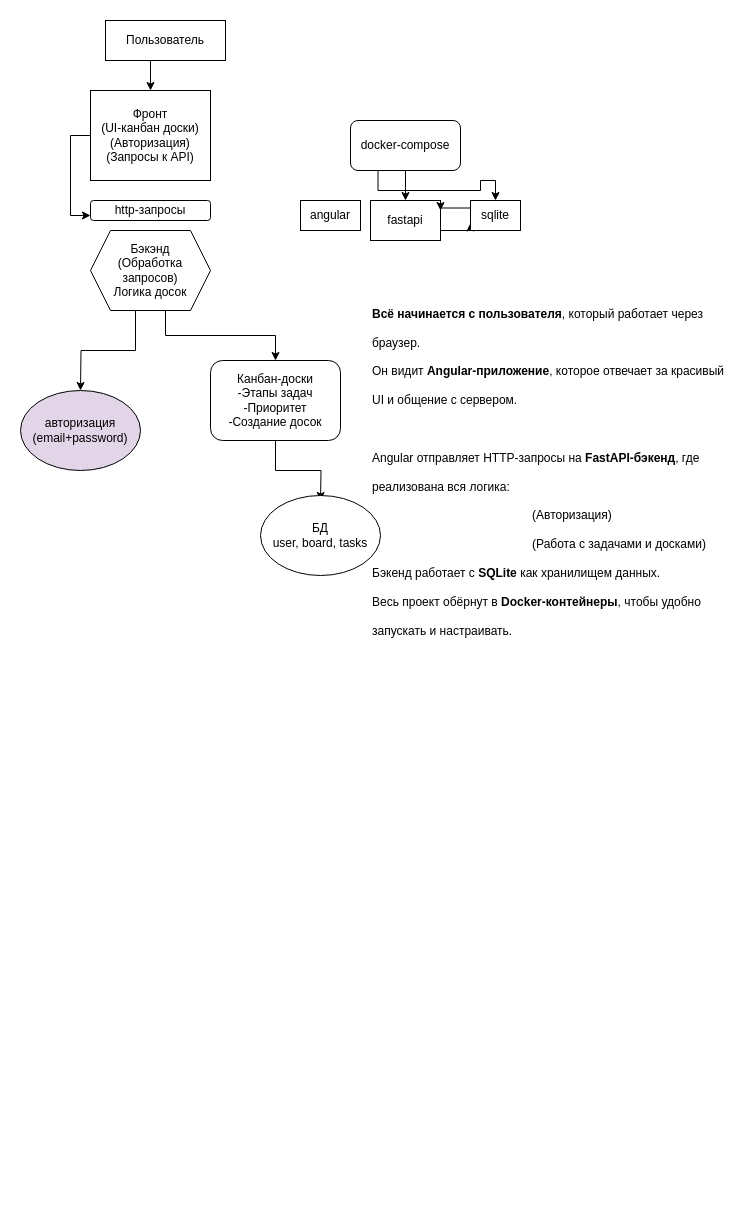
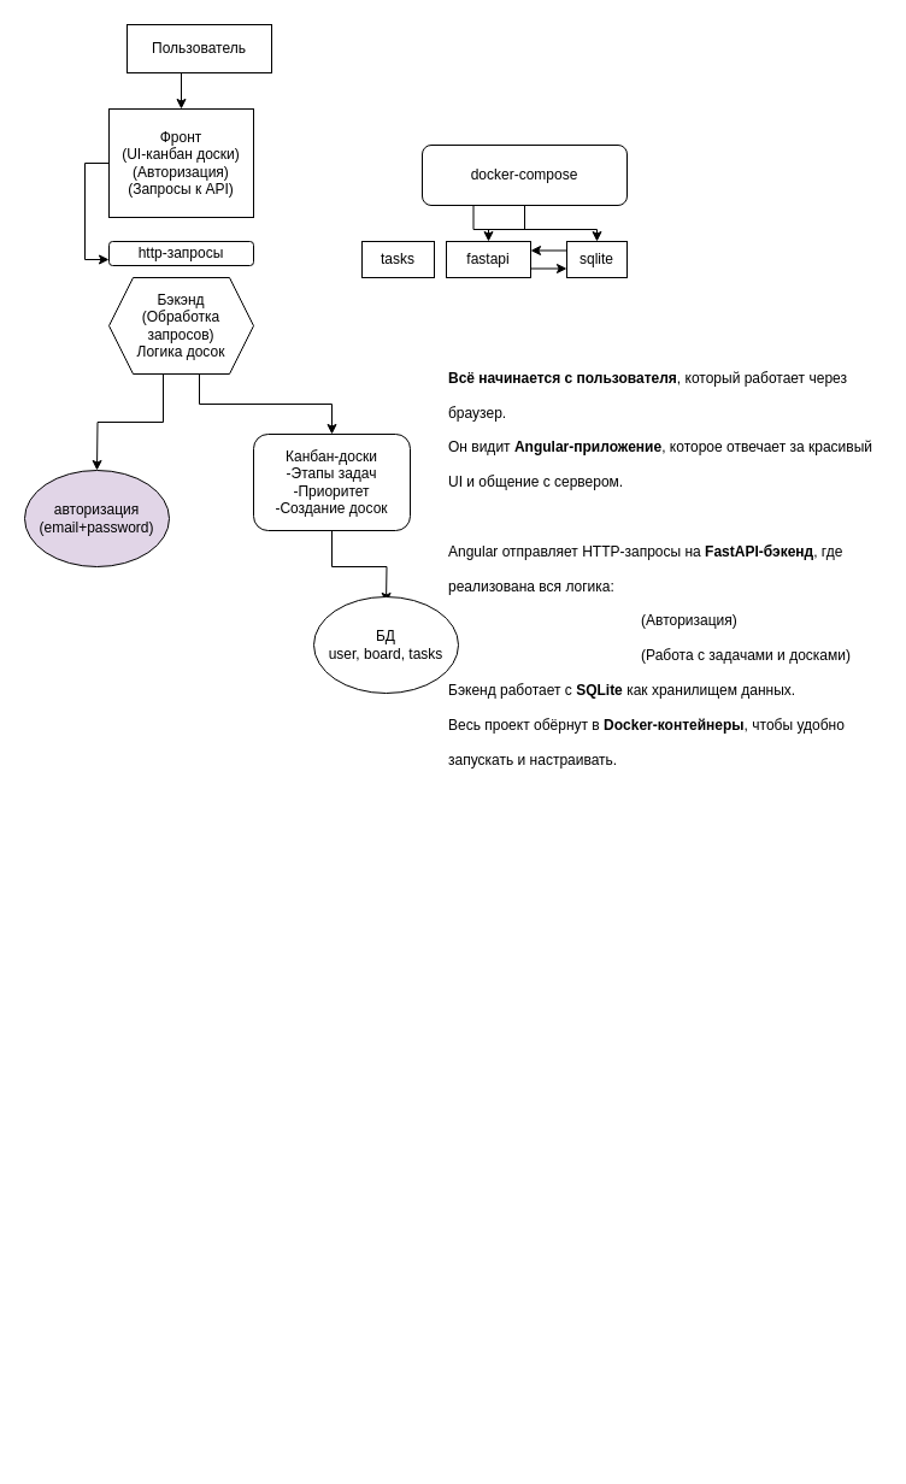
  <mxCell id="0" />
  <mxCell id="1" parent="0" />
  <mxCell id="2" style="edgeStyle=orthogonalEdgeStyle;rounded=0;orthogonalLoop=1;jettySize=auto;html=1;exitX=0.5;exitY=1;exitDx=0;exitDy=0;entryX=0.5;entryY=0;entryDx=0;entryDy=0;" edge="1" parent="1" source="3" target="5"><mxGeometry relative="1" as="geometry" /></mxCell>
  <mxCell id="3" value="Пользователь" style="rounded=0;whiteSpace=wrap;html=1;" vertex="1" parent="1"><mxGeometry x="105" y="20" width="120" height="40" as="geometry" /></mxCell>
  <mxCell id="4" style="edgeStyle=orthogonalEdgeStyle;rounded=0;orthogonalLoop=1;jettySize=auto;html=1;exitX=0;exitY=0.5;exitDx=0;exitDy=0;entryX=0;entryY=0.75;entryDx=0;entryDy=0;" edge="1" parent="1" source="5" target="6"><mxGeometry relative="1" as="geometry" /></mxCell>
  <mxCell id="5" value="Фронт&lt;br&gt;(UI-канбан доски)&lt;br&gt;(Авторизация)&lt;br&gt;(Запросы к API)" style="rounded=0;whiteSpace=wrap;html=1;" vertex="1" parent="1"><mxGeometry x="90" y="90" width="120" height="90" as="geometry" /></mxCell>
  <mxCell id="6" value="http-запросы" style="rounded=1;whiteSpace=wrap;html=1;" vertex="1" parent="1"><mxGeometry x="90" y="200" width="120" height="20" as="geometry" /></mxCell>
  <mxCell id="7" style="edgeStyle=orthogonalEdgeStyle;rounded=0;orthogonalLoop=1;jettySize=auto;html=1;exitX=0.375;exitY=1;exitDx=0;exitDy=0;" edge="1" parent="1" source="9"><mxGeometry relative="1" as="geometry"><mxPoint x="80" y="390" as="targetPoint" /></mxGeometry></mxCell>
  <mxCell id="8" style="edgeStyle=orthogonalEdgeStyle;rounded=0;orthogonalLoop=1;jettySize=auto;html=1;exitX=0.625;exitY=1;exitDx=0;exitDy=0;" edge="1" parent="1" source="9" target="12"><mxGeometry relative="1" as="geometry"><mxPoint x="270" y="390" as="targetPoint" /></mxGeometry></mxCell>
  <mxCell id="9" value="Бэкэнд&lt;br&gt;(Обработка запросов)&lt;br&gt;Логика досок" style="shape=hexagon;perimeter=hexagonPerimeter2;whiteSpace=wrap;html=1;fixedSize=1;" vertex="1" parent="1"><mxGeometry x="90" y="230" width="120" height="80" as="geometry" /></mxCell>
  <mxCell id="10" value="авторизация&lt;br&gt;(email+password)" style="ellipse;whiteSpace=wrap;html=1;fillColor=#e1d5e7;" vertex="1" parent="1"><mxGeometry x="20" y="390" width="120" height="80" as="geometry" /></mxCell>
  <mxCell id="11" style="edgeStyle=orthogonalEdgeStyle;rounded=0;orthogonalLoop=1;jettySize=auto;html=1;exitX=0.5;exitY=1;exitDx=0;exitDy=0;" edge="1" parent="1" source="12"><mxGeometry relative="1" as="geometry"><mxPoint x="320" y="500" as="targetPoint" /></mxGeometry></mxCell>
  <mxCell id="12" value="Канбан-доски&lt;br&gt;-Этапы задач&lt;br&gt;-Приоритет&lt;div&gt;-Создание досок&lt;/div&gt;" style="rounded=1;whiteSpace=wrap;html=1;" vertex="1" parent="1"><mxGeometry x="210" y="360" width="130" height="80" as="geometry" /></mxCell>
  <mxCell id="13" value="БД&lt;br&gt;user, board, tasks" style="ellipse;whiteSpace=wrap;html=1;" vertex="1" parent="1"><mxGeometry x="260" y="495" width="120" height="80" as="geometry" /></mxCell>
  <mxCell id="14" style="edgeStyle=orthogonalEdgeStyle;rounded=0;orthogonalLoop=1;jettySize=auto;html=1;exitX=0.25;exitY=1;exitDx=0;exitDy=0;" edge="1" parent="1" source="16" target="21"><mxGeometry relative="1" as="geometry"><mxPoint x="370" y="200" as="targetPoint" /></mxGeometry></mxCell>
  <mxCell id="15" style="edgeStyle=orthogonalEdgeStyle;rounded=0;orthogonalLoop=1;jettySize=auto;html=1;exitX=0.5;exitY=1;exitDx=0;exitDy=0;" edge="1" parent="1" source="16" target="19"><mxGeometry relative="1" as="geometry"><mxPoint x="405" y="190" as="targetPoint" /></mxGeometry></mxCell>
- <mxCell id="16" value="docker-compose" style="rounded=1;whiteSpace=wrap;html=1;" vertex="1" parent="1"><mxGeometry x="350" y="120" width="110" height="50" as="geometry" /></mxCell>
- <mxCell id="17" value="angular" style="rounded=0;whiteSpace=wrap;html=1;" vertex="1" parent="1"><mxGeometry x="300" y="200" width="60" height="30" as="geometry" /></mxCell>
+ <mxCell id="16" value="docker-compose" style="rounded=1;whiteSpace=wrap;html=1;" vertex="1" parent="1"><mxGeometry x="350" y="120" width="170" height="50" as="geometry" /></mxCell>
+ <mxCell id="17" value="tasks" style="rounded=0;whiteSpace=wrap;html=1;" vertex="1" parent="1"><mxGeometry x="300" y="200" width="60" height="30" as="geometry" /></mxCell>
  <mxCell id="18" style="edgeStyle=orthogonalEdgeStyle;rounded=0;orthogonalLoop=1;jettySize=auto;html=1;exitX=1;exitY=0.75;exitDx=0;exitDy=0;entryX=0;entryY=0.75;entryDx=0;entryDy=0;" edge="1" parent="1" source="19" target="21"><mxGeometry relative="1" as="geometry" /></mxCell>
- <mxCell id="19" value="fastapi" style="rounded=0;whiteSpace=wrap;html=1;" vertex="1" parent="1"><mxGeometry x="370" y="200" width="70" height="40" as="geometry" /></mxCell>
+ <mxCell id="19" value="fastapi" style="rounded=0;whiteSpace=wrap;html=1;" vertex="1" parent="1"><mxGeometry x="370" y="200" width="70" height="30" as="geometry" /></mxCell>
  <mxCell id="20" style="edgeStyle=orthogonalEdgeStyle;rounded=0;orthogonalLoop=1;jettySize=auto;html=1;exitX=0;exitY=0.25;exitDx=0;exitDy=0;entryX=1;entryY=0.25;entryDx=0;entryDy=0;" edge="1" parent="1" source="21" target="19"><mxGeometry relative="1" as="geometry" /></mxCell>
  <mxCell id="21" value="sqlite" style="rounded=0;whiteSpace=wrap;html=1;" vertex="1" parent="1"><mxGeometry x="470" y="200" width="50" height="30" as="geometry" /></mxCell>
  <mxCell id="22" value="&lt;h1 style=&quot;margin-top: 0px;&quot;&gt;&lt;br&gt;&lt;strong style=&quot;background-color: transparent; color: light-dark(rgb(0, 0, 0), rgb(255, 255, 255)); font-size: 12px;&quot; data-end=&quot;2292&quot; data-start=&quot;2259&quot;&gt;Всё начинается с пользователя&lt;/strong&gt;&lt;span style=&quot;background-color: transparent; color: light-dark(rgb(0, 0, 0), rgb(255, 255, 255)); font-size: 12px; font-weight: normal;&quot;&gt;, который работает через браузер.&lt;br&gt;&lt;/span&gt;&lt;span style=&quot;background-color: transparent; color: light-dark(rgb(0, 0, 0), rgb(255, 255, 255)); font-size: 12px; font-weight: normal;&quot;&gt;Он видит &lt;/span&gt;&lt;strong style=&quot;background-color: transparent; color: light-dark(rgb(0, 0, 0), rgb(255, 255, 255)); font-size: 12px;&quot; data-end=&quot;2359&quot; data-start=&quot;2337&quot;&gt;Angular-приложение&lt;/strong&gt;&lt;span style=&quot;background-color: transparent; color: light-dark(rgb(0, 0, 0), rgb(255, 255, 255)); font-size: 12px; font-weight: normal;&quot;&gt;, которое отвечает за красивый UI и общение с сервером.&lt;br&gt;&lt;/span&gt;&lt;span style=&quot;background-color: transparent; color: light-dark(rgb(0, 0, 0), rgb(255, 255, 255)); font-size: 12px; font-weight: normal;&quot;&gt;&lt;br&gt;Angular отправляет HTTP-запросы на &lt;/span&gt;&lt;strong style=&quot;background-color: transparent; color: light-dark(rgb(0, 0, 0), rgb(255, 255, 255)); font-size: 12px;&quot; data-end=&quot;2470&quot; data-start=&quot;2452&quot;&gt;FastAPI-бэкенд&lt;/strong&gt;&lt;span style=&quot;background-color: transparent; color: light-dark(rgb(0, 0, 0), rgb(255, 255, 255));&quot;&gt;&lt;span style=&quot;font-size: 12px; font-weight: normal;&quot;&gt;, где реализована вся логика:&lt;/span&gt;&lt;span style=&quot;font-size: 12px; font-weight: 400;&quot;&gt;&lt;br&gt;&lt;/span&gt;&lt;/span&gt;&lt;span style=&quot;background-color: transparent; color: light-dark(rgb(0, 0, 0), rgb(255, 255, 255)); font-size: 12px; font-weight: normal; white-space: pre;&quot;&gt;&#09;&lt;/span&gt;&lt;span style=&quot;background-color: transparent; color: light-dark(rgb(0, 0, 0), rgb(255, 255, 255)); font-size: 12px; font-weight: normal; white-space: pre;&quot;&gt;&#09;&lt;/span&gt;&lt;span style=&quot;background-color: transparent; color: light-dark(rgb(0, 0, 0), rgb(255, 255, 255)); font-size: 12px; font-weight: normal; white-space: pre;&quot;&gt;&#09;&lt;/span&gt;&lt;span style=&quot;background-color: transparent; color: light-dark(rgb(0, 0, 0), rgb(255, 255, 255)); font-size: 12px; font-weight: normal; white-space: pre;&quot;&gt;&#09;&lt;/span&gt;&lt;span style=&quot;background-color: transparent; color: light-dark(rgb(0, 0, 0), rgb(255, 255, 255)); font-size: 12px; font-weight: normal; white-space: pre;&quot;&gt;&#09;&lt;/span&gt;&lt;span style=&quot;background-color: transparent; color: light-dark(rgb(0, 0, 0), rgb(255, 255, 255)); font-size: 12px; font-weight: normal; white-space: pre;&quot;&gt;&#09;&lt;/span&gt;&lt;span style=&quot;background-color: transparent; color: light-dark(rgb(0, 0, 0), rgb(255, 255, 255)); font-size: 12px; font-weight: normal;&quot;&gt;(Авторизация)&lt;br&gt;&lt;/span&gt;&lt;span style=&quot;background-color: transparent; color: light-dark(rgb(0, 0, 0), rgb(255, 255, 255)); font-size: 12px; font-weight: normal;&quot;&gt;&lt;span style=&quot;white-space: pre;&quot;&gt;&#09;&lt;/span&gt;&lt;span style=&quot;white-space: pre;&quot;&gt;&#09;&lt;/span&gt;&lt;span style=&quot;white-space: pre;&quot;&gt;&#09;&lt;/span&gt;&lt;span style=&quot;white-space: pre;&quot;&gt;&#09;&lt;/span&gt;&lt;span style=&quot;white-space: pre;&quot;&gt;&#09;&lt;/span&gt;&lt;span style=&quot;white-space: pre;&quot;&gt;&#09;&lt;/span&gt;(&lt;/span&gt;&lt;span style=&quot;background-color: transparent; color: light-dark(rgb(0, 0, 0), rgb(255, 255, 255)); font-size: 12px; font-weight: normal;&quot;&gt;Работа с задачами и досками)&lt;br&gt;&lt;/span&gt;&lt;span style=&quot;background-color: transparent; color: light-dark(rgb(0, 0, 0), rgb(255, 255, 255)); font-size: 12px; font-weight: normal;&quot;&gt;Бэкенд работает с &lt;/span&gt;&lt;strong style=&quot;background-color: transparent; color: light-dark(rgb(0, 0, 0), rgb(255, 255, 255)); font-size: 12px;&quot; data-end=&quot;2578&quot; data-start=&quot;2568&quot;&gt;SQLite&lt;/strong&gt;&lt;span style=&quot;background-color: transparent; color: light-dark(rgb(0, 0, 0), rgb(255, 255, 255)); font-size: 12px; font-weight: normal;&quot;&gt; как хранилищем данных.&lt;br&gt;&lt;/span&gt;&lt;span style=&quot;background-color: transparent; color: light-dark(rgb(0, 0, 0), rgb(255, 255, 255)); font-size: 12px; font-weight: normal;&quot;&gt;Весь проект обёрнут в &lt;/span&gt;&lt;strong style=&quot;background-color: transparent; color: light-dark(rgb(0, 0, 0), rgb(255, 255, 255)); font-size: 12px;&quot; data-end=&quot;2647&quot; data-start=&quot;2626&quot;&gt;Docker-контейнеры&lt;/strong&gt;&lt;span style=&quot;background-color: transparent; color: light-dark(rgb(0, 0, 0), rgb(255, 255, 255)); font-size: 12px; font-weight: normal;&quot;&gt;, чтобы удобно запускать и настраивать.&lt;/span&gt;&lt;/h1&gt;" style="text;html=1;whiteSpace=wrap;overflow=hidden;rounded=0;" vertex="1" parent="1"><mxGeometry x="370" y="260" width="360" height="950" as="geometry" /></mxCell>
